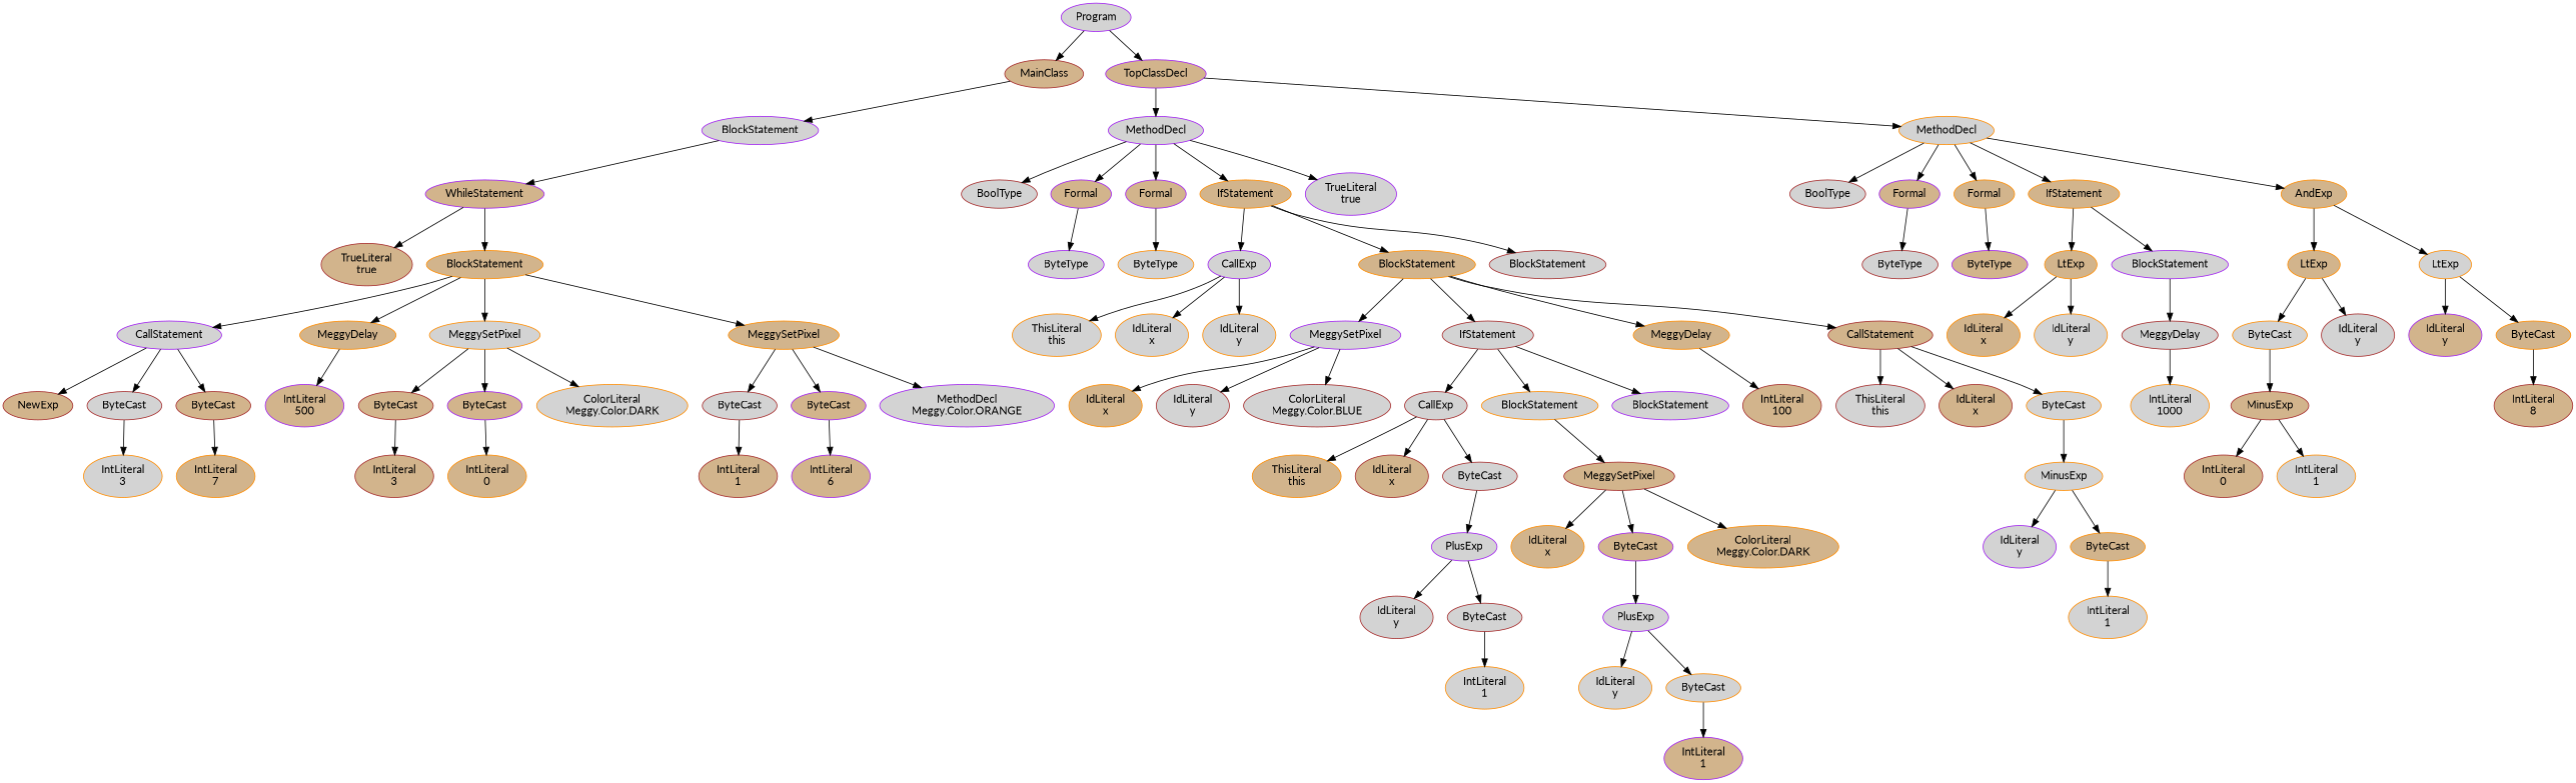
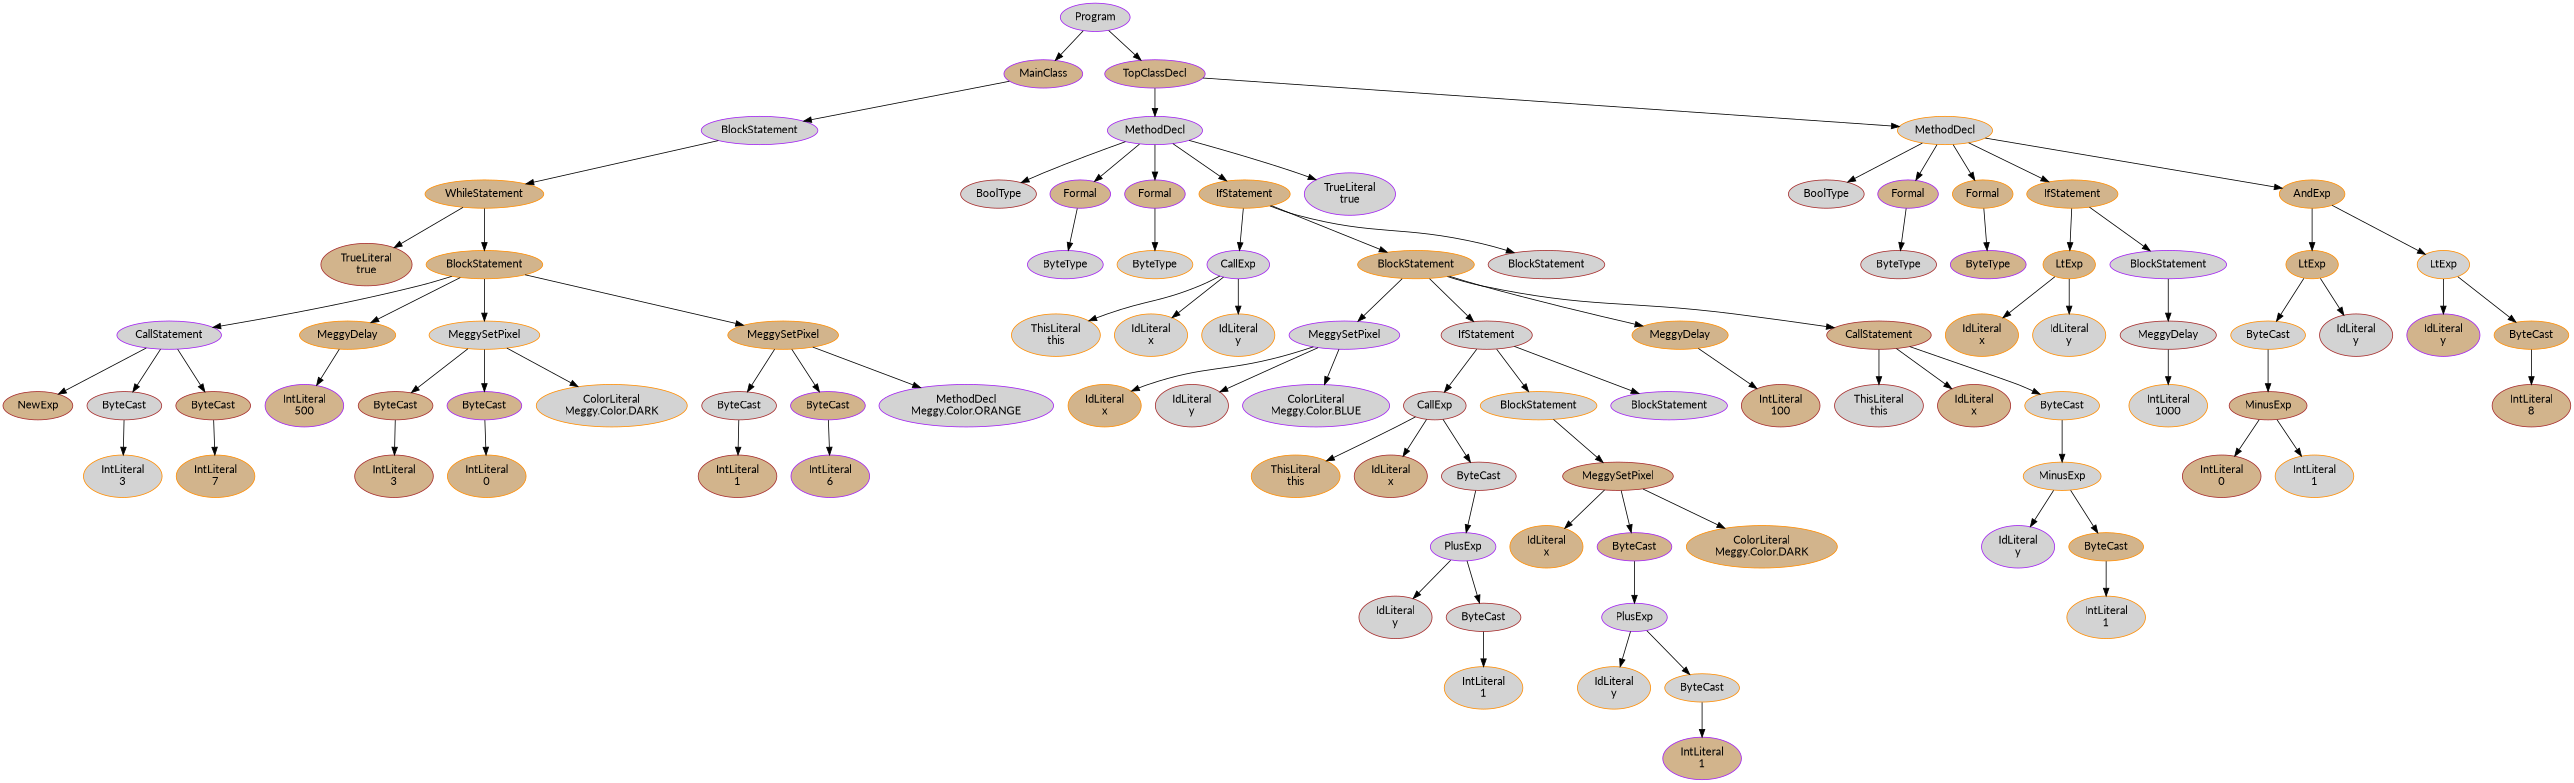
  digraph {
    fontname=Lato
    node [color=darkorange fillcolor=lightgrey fontname=Lato style=filled]
    edge [fontname=Lato]
    n1 [color=purple label=Program]
-   n2 [color=brown fillcolor=tan label=MainClass]
+   n2 [color=purple fillcolor=tan label=MainClass]
    n3 [color=purple fillcolor=tan label=TopClassDecl]
    n4 [color=purple label=BlockStatement]
    n5 [color=purple label=MethodDecl]
    n6 [label=MethodDecl]
-   n7 [color=purple fillcolor=tan label=WhileStatement]
+   n7 [fillcolor=tan label=WhileStatement]
    n8 [color=brown fillcolor=tan label="TrueLiteral\ntrue"]
    n9 [fillcolor=tan label=BlockStatement]
    n10 [color=purple label=CallStatement]
    n11 [fillcolor=tan label=MeggyDelay]
    n12 [label=MeggySetPixel]
    n13 [fillcolor=tan label=MeggySetPixel]
    n14 [color=brown fillcolor=tan label=NewExp]
    n15 [color=brown label=ByteCast]
    n16 [color=brown fillcolor=tan label=ByteCast]
    n17 [color=purple fillcolor=tan label="IntLiteral\n500"]
    n18 [color=brown fillcolor=tan label=ByteCast]
    n19 [color=purple fillcolor=tan label=ByteCast]
    n20 [label="ColorLiteral\nMeggy.Color.DARK"]
    n21 [color=brown label=ByteCast]
    n22 [color=purple fillcolor=tan label=ByteCast]
    n23 [color=purple label="MethodDecl\nMeggy.Color.ORANGE"]
    n24 [label="IntLiteral\n3"]
    n25 [fillcolor=tan label="IntLiteral\n7"]
    n26 [color=brown fillcolor=tan label="IntLiteral\n3"]
    n27 [fillcolor=tan label="IntLiteral\n0"]
    n28 [color=brown fillcolor=tan label="IntLiteral\n1"]
    n29 [color=purple fillcolor=tan label="IntLiteral\n6"]
    n30 [color=brown label=BoolType]
    n31 [color=purple fillcolor=tan label=Formal]
    n32 [color=purple fillcolor=tan label=Formal]
    n33 [fillcolor=tan label=IfStatement]
    n34 [color=purple label="TrueLiteral\ntrue"]
    n35 [color=brown label=BoolType]
    n36 [color=purple fillcolor=tan label=Formal]
    n37 [fillcolor=tan label=Formal]
    n38 [fillcolor=tan label=IfStatement]
    n39 [fillcolor=tan label=AndExp]
    n40 [color=purple label=ByteType]
    n41 [label=ByteType]
    n42 [color=purple label=CallExp]
    n43 [fillcolor=tan label=BlockStatement]
    n44 [color=brown label=BlockStatement]
    n45 [label="ThisLiteral\nthis"]
    n46 [label="IdLiteral\nx"]
    n47 [label="IdLiteral\ny"]
    n48 [color=purple label=MeggySetPixel]
    n49 [color=brown label=IfStatement]
    n50 [fillcolor=tan label=MeggyDelay]
    n51 [color=brown fillcolor=tan label=CallStatement]
    n52 [fillcolor=tan label="IdLiteral\nx"]
    n53 [color=brown label="IdLiteral\ny"]
-   n54 [color=brown label="ColorLiteral\nMeggy.Color.BLUE"]
+   n54 [color=purple label="ColorLiteral\nMeggy.Color.BLUE"]
    n55 [color=brown label=CallExp]
    n56 [label=BlockStatement]
    n57 [color=purple label=BlockStatement]
    n58 [color=brown fillcolor=tan label="IntLiteral\n100"]
    n59 [color=brown label="ThisLiteral\nthis"]
    n60 [color=brown fillcolor=tan label="IdLiteral\nx"]
    n61 [label=ByteCast]
    n62 [fillcolor=tan label="ThisLiteral\nthis"]
    n63 [color=brown fillcolor=tan label="IdLiteral\nx"]
    n64 [color=brown label=ByteCast]
    n65 [color=brown fillcolor=tan label=MeggySetPixel]
    n66 [color=purple label=PlusExp]
    n67 [color=brown label="IdLiteral\ny"]
    n68 [color=brown label=ByteCast]
    n69 [label="IntLiteral\n1"]
    n70 [fillcolor=tan label="IdLiteral\nx"]
    n71 [color=purple fillcolor=tan label=ByteCast]
    n72 [fillcolor=tan label="ColorLiteral\nMeggy.Color.DARK"]
    n73 [color=purple label=PlusExp]
    n74 [label="IdLiteral\ny"]
    n75 [label=ByteCast]
    n76 [color=purple fillcolor=tan label="IntLiteral\n1"]
    n77 [label=MinusExp]
    n78 [color=purple label="IdLiteral\ny"]
    n79 [fillcolor=tan label=ByteCast]
    n80 [label="IntLiteral\n1"]
    n81 [color=brown label=ByteType]
    n82 [color=purple fillcolor=tan label=ByteType]
    n83 [fillcolor=tan label=LtExp]
    n84 [color=purple label=BlockStatement]
    n85 [fillcolor=tan label=LtExp]
    n86 [label=LtExp]
    n87 [fillcolor=tan label="IdLiteral\nx"]
    n88 [label="IdLiteral\ny"]
    n89 [color=brown label=MeggyDelay]
    n90 [label="IntLiteral\n1000"]
    n91 [label=ByteCast]
    n92 [color=brown label="IdLiteral\ny"]
    n93 [color=purple fillcolor=tan label="IdLiteral\ny"]
    n94 [fillcolor=tan label=ByteCast]
    n95 [color=brown fillcolor=tan label=MinusExp]
    n96 [color=brown fillcolor=tan label="IntLiteral\n0"]
    n97 [label="IntLiteral\n1"]
    n98 [color=brown fillcolor=tan label="IntLiteral\n8"]
    n1 -> n2
    n1 -> n3
    n2 -> n4
    n3 -> n5
    n3 -> n6
    n4 -> n7
    n5 -> n30
    n5 -> n31
    n5 -> n32
    n5 -> n33
    n5 -> n34
    n6 -> n35
    n6 -> n36
    n6 -> n37
    n6 -> n38
    n6 -> n39
    n7 -> n8
    n7 -> n9
    n9 -> n10
    n9 -> n11
    n9 -> n12
    n9 -> n13
    n10 -> n14
    n10 -> n15
    n10 -> n16
    n11 -> n17
    n12 -> n18
    n12 -> n19
    n12 -> n20
    n13 -> n21
    n13 -> n22
    n13 -> n23
    n15 -> n24
    n16 -> n25
    n18 -> n26
    n19 -> n27
    n21 -> n28
    n22 -> n29
    n31 -> n40
    n32 -> n41
    n33 -> n42
    n33 -> n43
    n33 -> n44
    n36 -> n81
    n37 -> n82
    n38 -> n83
    n38 -> n84
    n39 -> n85
    n39 -> n86
    n42 -> n45
    n42 -> n46
    n42 -> n47
    n43 -> n48
    n43 -> n49
    n43 -> n50
    n43 -> n51
    n48 -> n52
    n48 -> n53
    n48 -> n54
    n49 -> n55
    n49 -> n56
    n49 -> n57
    n50 -> n58
    n51 -> n59
    n51 -> n60
    n51 -> n61
    n55 -> n62
    n55 -> n63
    n55 -> n64
    n56 -> n65
    n61 -> n77
    n64 -> n66
    n65 -> n70
    n65 -> n71
    n65 -> n72
    n66 -> n67
    n66 -> n68
    n68 -> n69
    n71 -> n73
    n73 -> n74
    n73 -> n75
    n75 -> n76
    n77 -> n78
    n77 -> n79
    n79 -> n80
    n83 -> n87
    n83 -> n88
    n84 -> n89
    n85 -> n91
    n85 -> n92
    n86 -> n93
    n86 -> n94
    n89 -> n90
    n91 -> n95
    n94 -> n98
    n95 -> n96
    n95 -> n97
  }
